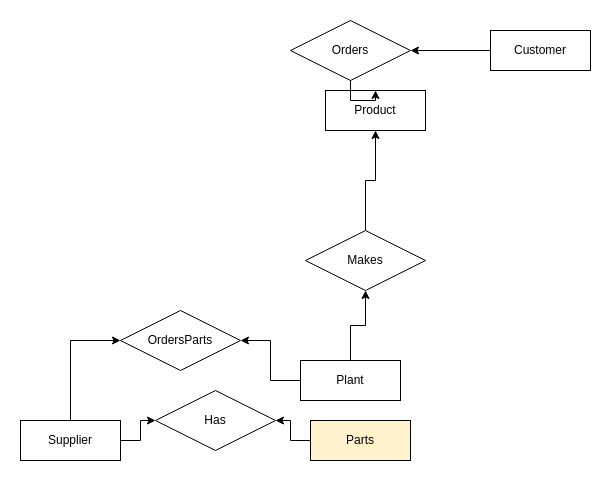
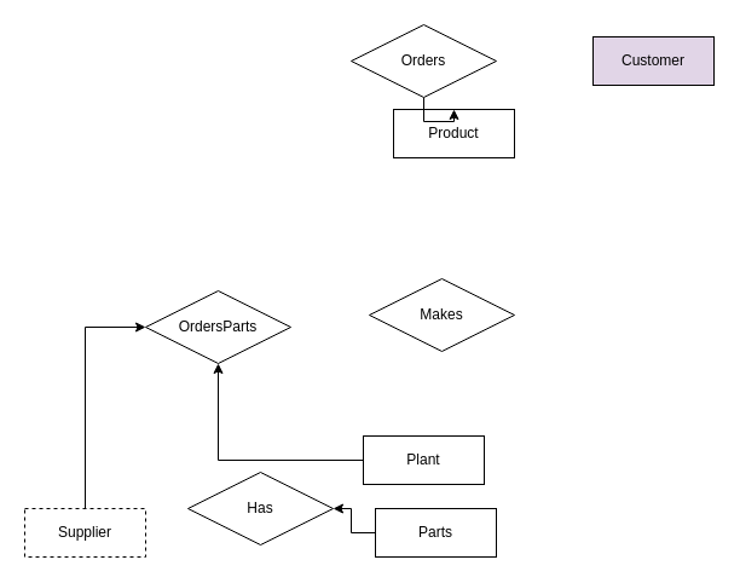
  <mxCell id="0" />
  <mxCell id="1" parent="0" />
- <mxCell id="2" style="edgeStyle=orthogonalEdgeStyle;rounded=0;orthogonalLoop=1;jettySize=auto;html=1;entryX=1;entryY=0.5;entryDx=0;entryDy=0;" edge="1" parent="1" source="3" target="18"><mxGeometry relative="1" as="geometry" /></mxCell>
- <mxCell id="3" value="Customer" style="whiteSpace=wrap;html=1;align=center;" vertex="1" parent="1"><mxGeometry x="490" y="30" width="100" height="40" as="geometry" /></mxCell>
+ <mxCell id="3" value="Customer" style="whiteSpace=wrap;html=1;align=center;fillColor=#e1d5e7;" vertex="1" parent="1"><mxGeometry x="490" y="30" width="100" height="40" as="geometry" /></mxCell>
  <mxCell id="4" value="Product" style="whiteSpace=wrap;html=1;align=center;" vertex="1" parent="1"><mxGeometry x="325" y="90" width="100" height="40" as="geometry" /></mxCell>
  <mxCell id="5" style="edgeStyle=orthogonalEdgeStyle;rounded=0;orthogonalLoop=1;jettySize=auto;html=1;" edge="1" parent="1" source="7" target="13"><mxGeometry relative="1" as="geometry" /></mxCell>
- <mxCell id="6" style="edgeStyle=orthogonalEdgeStyle;rounded=0;orthogonalLoop=1;jettySize=auto;html=1;" edge="1" parent="1" source="7" target="16"><mxGeometry relative="1" as="geometry" /></mxCell>
  <mxCell id="7" value="Plant" style="whiteSpace=wrap;html=1;align=center;" vertex="1" parent="1"><mxGeometry x="300" y="360" width="100" height="40" as="geometry" /></mxCell>
- <mxCell id="8" style="edgeStyle=orthogonalEdgeStyle;rounded=0;orthogonalLoop=1;jettySize=auto;html=1;entryX=0;entryY=0.5;entryDx=0;entryDy=0;" edge="1" parent="1" source="10" target="14"><mxGeometry relative="1" as="geometry" /></mxCell>
  <mxCell id="9" style="edgeStyle=orthogonalEdgeStyle;rounded=0;orthogonalLoop=1;jettySize=auto;html=1;entryX=0;entryY=0.5;entryDx=0;entryDy=0;" edge="1" parent="1" source="10" target="13"><mxGeometry relative="1" as="geometry" /></mxCell>
- <mxCell id="10" value="Supplier&lt;br&gt;" style="whiteSpace=wrap;html=1;align=center;" vertex="1" parent="1"><mxGeometry x="20" y="420" width="100" height="40" as="geometry" /></mxCell>
+ <mxCell id="10" value="Supplier&lt;br&gt;" style="whiteSpace=wrap;html=1;align=center;dashed=1;" vertex="1" parent="1"><mxGeometry x="20" y="420" width="100" height="40" as="geometry" /></mxCell>
  <mxCell id="11" style="edgeStyle=orthogonalEdgeStyle;rounded=0;orthogonalLoop=1;jettySize=auto;html=1;entryX=1;entryY=0.5;entryDx=0;entryDy=0;" edge="1" parent="1" source="12" target="14"><mxGeometry relative="1" as="geometry" /></mxCell>
- <mxCell id="12" value="Parts" style="whiteSpace=wrap;html=1;align=center;fillColor=#fff2cc;" vertex="1" parent="1"><mxGeometry x="310" y="420" width="100" height="40" as="geometry" /></mxCell>
- <mxCell id="13" value="OrdersParts" style="shape=rhombus;perimeter=rhombusPerimeter;whiteSpace=wrap;html=1;align=center;" vertex="1" parent="1"><mxGeometry x="120" y="310" width="120" height="60" as="geometry" /></mxCell>
+ <mxCell id="12" value="Parts" style="whiteSpace=wrap;html=1;align=center;" vertex="1" parent="1"><mxGeometry x="310" y="420" width="100" height="40" as="geometry" /></mxCell>
+ <mxCell id="13" value="OrdersParts" style="shape=rhombus;perimeter=rhombusPerimeter;whiteSpace=wrap;html=1;align=center;" vertex="1" parent="1"><mxGeometry x="120" y="240" width="120" height="60" as="geometry" /></mxCell>
  <mxCell id="14" value="Has" style="shape=rhombus;perimeter=rhombusPerimeter;whiteSpace=wrap;html=1;align=center;" vertex="1" parent="1"><mxGeometry x="155" y="390" width="120" height="60" as="geometry" /></mxCell>
- <mxCell id="15" style="edgeStyle=orthogonalEdgeStyle;rounded=0;orthogonalLoop=1;jettySize=auto;html=1;" edge="1" parent="1" source="16" target="4"><mxGeometry relative="1" as="geometry" /></mxCell>
  <mxCell id="16" value="Makes" style="shape=rhombus;perimeter=rhombusPerimeter;whiteSpace=wrap;html=1;align=center;" vertex="1" parent="1"><mxGeometry x="305" y="230" width="120" height="60" as="geometry" /></mxCell>
  <mxCell id="17" style="edgeStyle=orthogonalEdgeStyle;rounded=0;orthogonalLoop=1;jettySize=auto;html=1;entryX=0.5;entryY=0;entryDx=0;entryDy=0;" edge="1" parent="1" source="18" target="4"><mxGeometry relative="1" as="geometry" /></mxCell>
  <mxCell id="18" value="Orders" style="shape=rhombus;perimeter=rhombusPerimeter;whiteSpace=wrap;html=1;align=center;" vertex="1" parent="1"><mxGeometry x="290" y="20" width="120" height="60" as="geometry" /></mxCell>
